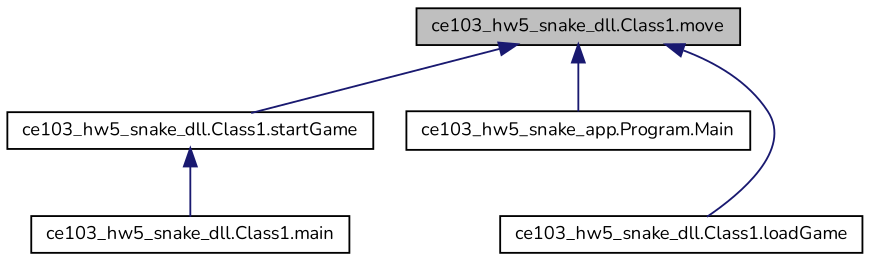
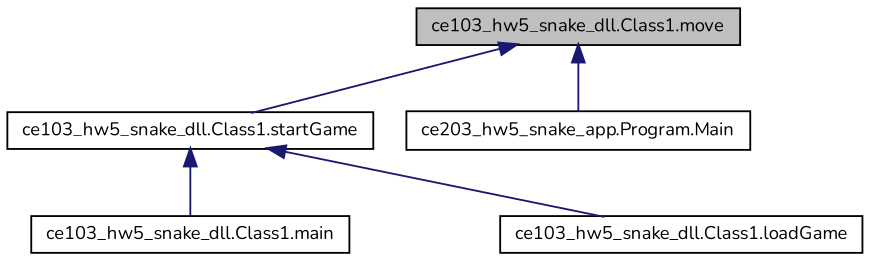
  digraph {
    fontname=Nunito
    rankdir=TB
    node [color=black fillcolor=white fontname=Nunito fontsize=10 shape=record style=filled]
    edge [color=midnightblue dir=back fontname=Nunito fontsize=10 labelfontname=Helvetica labelfontsize=10 style=solid]
    n1 [fillcolor=grey75 fontcolor=black height=0.2 label="ce103_hw5_snake_dll.Class1.move" width=0.4]
    n2 [height=0.2 label="ce103_hw5_snake_dll.Class1.startGame" width=0.4]
-   n3 [height=0.2 label="ce103_hw5_snake_app.Program.Main" width=0.4]
+   n3 [height=0.2 label="ce203_hw5_snake_app.Program.Main" width=0.4]
    n4 [height=0.2 label="ce103_hw5_snake_dll.Class1.loadGame" width=0.4]
    n5 [height=0.2 label="ce103_hw5_snake_dll.Class1.main" width=0.4]
    n1 -> n2
    n1 -> n3
-   n1 -> n4
+   n2 -> n4
    n2 -> n5
  }
